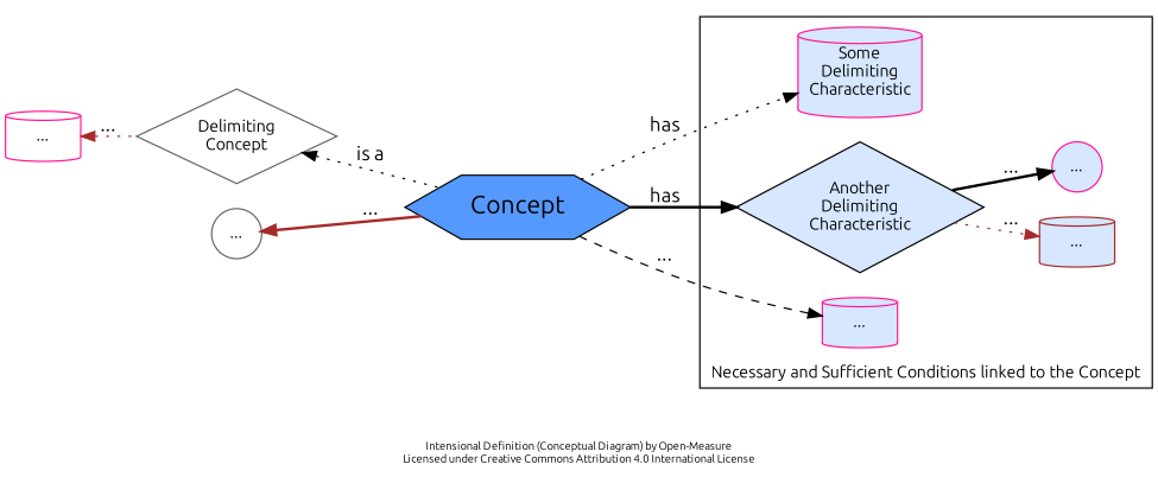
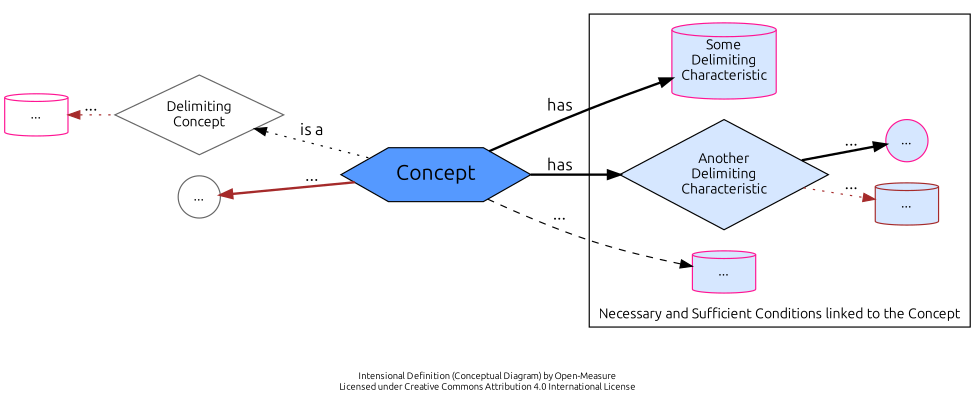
  digraph {
    compound=true
    fontname=Ubuntu
    fontsize=8
    label="Intensional Definition (Conceptual Diagram) by Open-Measure\nLicensed under Creative Commons Attribution 4.0 International License"
    newrank=true
    packmode=clust
    rankdir=LR
    ranksep=0
    splines=curve
    node [color=deeppink fillcolor="#d6e7ff" fontname=Ubuntu fontsize=12 shape=cylinder style=filled]
    edge [color=black fontname=Ubuntu minlen=1 style=dotted weight=10]
    n1 [label="Some\nDelimiting\nCharacteristic"]
    n2 [color=black label="Another\nDelimiting\nCharacteristic" shape=diamond]
    n3 [color=brown label="..."]
    n4 [label="..." shape=circle]
    n5 [label="..."]
    n6 [fillcolor="#ffffff" label="..."]
    n7 [color=gray40 fillcolor="#ffffff" label="Delimiting\nConcept" shape=diamond]
    n8 [color=black fillcolor="#5599ff" fontsize=18 label="  Concept  " shape=hexagon]
    n9 [color=gray40 fillcolor="#ffffff" label="..." shape=circle]
    subgraph cluster_1 {
      color=black
      fontsize=12
      label="Necessary and Sufficient Conditions linked to the Concept"
      labelloc=b
      n1
      n2
      n3
      n4
      n5
    }
    n2 -> n3 [color=brown label="  ...  "]
    n2 -> n4 [label="  ...  " style=bold]
    n6 -> n7 [color=brown dir=back label="  ...  "]
    n7 -> n8 [dir=back label="  is a  "]
-   n8 -> n1 [label="  has  "]
+   n8 -> n1 [label="  has  " style=bold]
    n8 -> n2 [label="  has  " style=bold]
    n8 -> n5 [label="  ...  " style=dashed]
    n9 -> n8 [color=brown dir=back label="  ...  " style=bold]
  }
